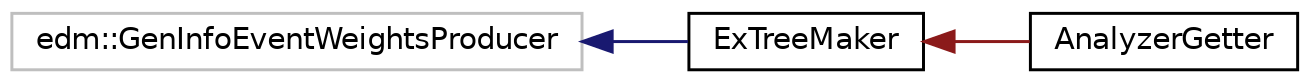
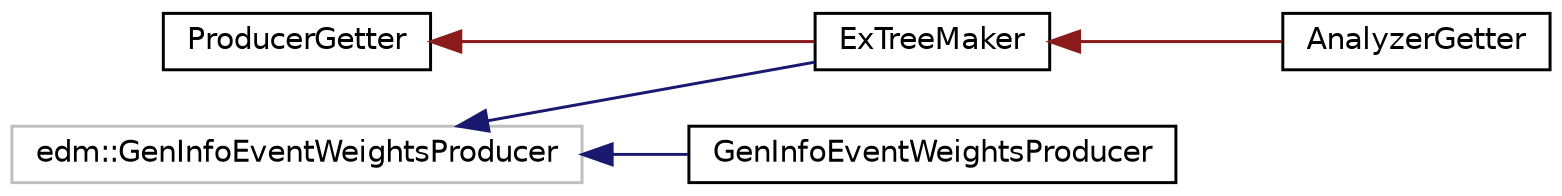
  digraph {
    rankdir=LR
    node [color=black fillcolor=white fontname=Helvetica fontsize=10 shape=record style=filled]
    edge [color=firebrick4 dir=back fontname=Helvetica fontsize=10 labelfontname=Helvetica labelfontsize=10 style=solid]
    n1 [height=0.2 label=AnalyzerGetter width=0.4]
    n2 [height=0.2 label=ExTreeMaker width=0.4]
    n3 [color=grey75 height=0.2 label="edm::GenInfoEventWeightsProducer" width=0.4]
+   n4 [height=0.2 label=GenInfoEventWeightsProducer width=0.4]
+   n5 [height=0.2 label=ProducerGetter width=0.4]
    n2 -> n1
    n3 -> n2 [color=midnightblue]
+   n3 -> n4 [color=midnightblue]
+   n5 -> n2
  }
